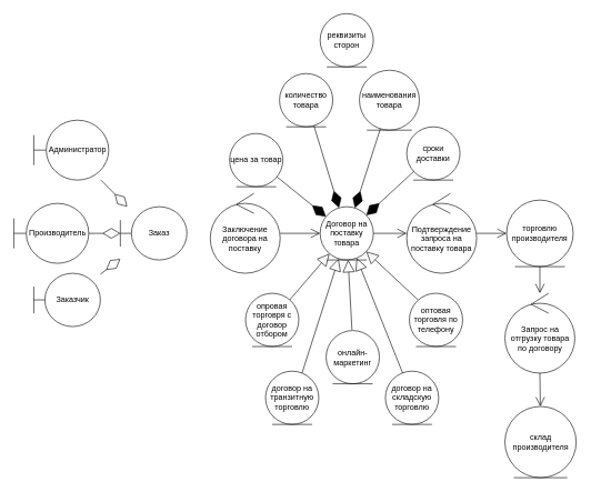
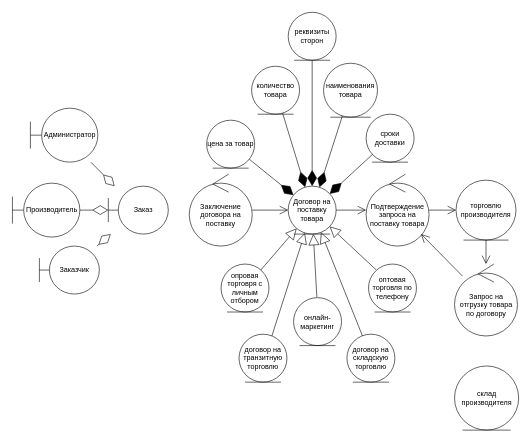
  <mxCell id="0" />
  <mxCell id="1" parent="0" />
  <mxCell id="2" value="Подтверждение запроса на поставку товара" style="ellipse;shape=umlControl;whiteSpace=wrap;html=1;" vertex="1" parent="1"><mxGeometry x="610" y="290" width="105" height="120" as="geometry" /></mxCell>
  <mxCell id="3" value="торговлю производителя" style="ellipse;shape=umlEntity;whiteSpace=wrap;html=1;" vertex="1" parent="1"><mxGeometry x="760" y="300" width="100" height="100" as="geometry" /></mxCell>
  <mxCell id="4" value="" style="endArrow=open;endFill=1;endSize=12;html=1;" edge="1" parent="1" source="28" target="2"><mxGeometry width="160" relative="1" as="geometry"><mxPoint x="550" y="460" as="sourcePoint" /><mxPoint x="710" y="460" as="targetPoint" /></mxGeometry></mxCell>
  <mxCell id="5" value="" style="endArrow=open;endFill=1;endSize=12;html=1;" edge="1" parent="1" source="2" target="3"><mxGeometry width="160" relative="1" as="geometry"><mxPoint x="590" y="360" as="sourcePoint" /><mxPoint x="620" y="360" as="targetPoint" /></mxGeometry></mxCell>
  <mxCell id="6" value="Заключение договора на поставку" style="ellipse;shape=umlControl;whiteSpace=wrap;html=1;" vertex="1" parent="1"><mxGeometry x="315" y="290" width="105" height="120" as="geometry" /></mxCell>
  <mxCell id="7" value="" style="endArrow=open;endFill=1;endSize=12;html=1;" edge="1" parent="1" source="6" target="28"><mxGeometry width="160" relative="1" as="geometry"><mxPoint x="280" y="365" as="sourcePoint" /><mxPoint x="325" y="365" as="targetPoint" /></mxGeometry></mxCell>
  <mxCell id="8" value="" style="endArrow=block;endSize=16;endFill=0;html=1;" edge="1" parent="1" target="28"><mxGeometry width="160" relative="1" as="geometry"><mxPoint x="452.797" y="560" as="sourcePoint" /><mxPoint x="240" y="325" as="targetPoint" /></mxGeometry></mxCell>
  <mxCell id="9" value="" style="endArrow=block;endSize=16;endFill=0;html=1;" edge="1" parent="1" target="28"><mxGeometry width="160" relative="1" as="geometry"><mxPoint x="604.004" y="560" as="sourcePoint" /><mxPoint x="250" y="335" as="targetPoint" /></mxGeometry></mxCell>
  <mxCell id="10" value="" style="endArrow=block;endSize=16;endFill=0;html=1;" edge="1" parent="1" target="28"><mxGeometry width="160" relative="1" as="geometry"><mxPoint x="434.286" y="450" as="sourcePoint" /><mxPoint x="524.516" y="320" as="targetPoint" /></mxGeometry></mxCell>
  <mxCell id="11" value="" style="endArrow=block;endSize=16;endFill=0;html=1;" edge="1" parent="1" target="28"><mxGeometry width="160" relative="1" as="geometry"><mxPoint x="527.818" y="495" as="sourcePoint" /><mxPoint x="503.333" y="400" as="targetPoint" /></mxGeometry></mxCell>
  <mxCell id="12" value="" style="endArrow=block;endSize=16;endFill=0;html=1;" edge="1" parent="1" target="28"><mxGeometry width="160" relative="1" as="geometry"><mxPoint x="627.119" y="450" as="sourcePoint" /><mxPoint x="536" y="400" as="targetPoint" /></mxGeometry></mxCell>
  <mxCell id="13" value="склад производителя" style="ellipse;shape=umlEntity;whiteSpace=wrap;html=1;" vertex="1" parent="1"><mxGeometry x="757.5" y="610" width="107" height="107" as="geometry" /></mxCell>
  <mxCell id="14" value="Запрос на отгрузку товара по договору" style="ellipse;shape=umlControl;whiteSpace=wrap;html=1;" vertex="1" parent="1"><mxGeometry x="757.5" y="440" width="105" height="120" as="geometry" /></mxCell>
  <mxCell id="15" value="" style="endArrow=open;endFill=1;endSize=12;html=1;" edge="1" parent="1" source="3" target="14"><mxGeometry width="160" relative="1" as="geometry"><mxPoint x="725" y="360" as="sourcePoint" /><mxPoint x="770" y="360" as="targetPoint" /></mxGeometry></mxCell>
- <mxCell id="16" value="" style="endArrow=open;endFill=1;endSize=12;html=1;" edge="1" parent="1" source="14" target="13"><mxGeometry width="160" relative="1" as="geometry"><mxPoint x="735" y="370" as="sourcePoint" /><mxPoint x="780" y="370" as="targetPoint" /></mxGeometry></mxCell>
+ <mxCell id="16" value="" style="endArrow=open;endFill=1;endSize=12;html=1;" edge="1" parent="1" source="14" target="2"><mxGeometry width="160" relative="1" as="geometry"><mxPoint x="735" y="370" as="sourcePoint" /><mxPoint x="780" y="370" as="targetPoint" /></mxGeometry></mxCell>
  <mxCell id="17" value="цена за товар" style="ellipse;shape=umlEntity;whiteSpace=wrap;html=1;" vertex="1" parent="1"><mxGeometry x="344" y="200" width="80" height="80" as="geometry" /></mxCell>
  <mxCell id="18" value="количество товара" style="ellipse;shape=umlEntity;whiteSpace=wrap;html=1;" vertex="1" parent="1"><mxGeometry x="419" y="110" width="80" height="80" as="geometry" /></mxCell>
  <mxCell id="19" value="наименования товара" style="ellipse;shape=umlEntity;whiteSpace=wrap;html=1;" vertex="1" parent="1"><mxGeometry x="539" y="105" width="90" height="90" as="geometry" /></mxCell>
  <mxCell id="20" value="сроки доставки" style="ellipse;shape=umlEntity;whiteSpace=wrap;html=1;" vertex="1" parent="1"><mxGeometry x="610" y="190" width="80" height="80" as="geometry" /></mxCell>
  <mxCell id="21" value="" style="endArrow=diamondThin;endFill=1;endSize=24;html=1;" edge="1" parent="1" source="17" target="28"><mxGeometry width="160" relative="1" as="geometry"><mxPoint x="440" y="780" as="sourcePoint" /><mxPoint x="600" y="780" as="targetPoint" /></mxGeometry></mxCell>
  <mxCell id="22" value="" style="endArrow=diamondThin;endFill=1;endSize=24;html=1;" edge="1" parent="1" source="18" target="28"><mxGeometry width="160" relative="1" as="geometry"><mxPoint x="456.962" y="269.547" as="sourcePoint" /><mxPoint x="503.333" y="320" as="targetPoint" /></mxGeometry></mxCell>
  <mxCell id="23" value="" style="endArrow=diamondThin;endFill=1;endSize=24;html=1;" edge="1" parent="1" source="19" target="28"><mxGeometry width="160" relative="1" as="geometry"><mxPoint x="466.962" y="279.547" as="sourcePoint" /><mxPoint x="513.333" y="330" as="targetPoint" /></mxGeometry></mxCell>
  <mxCell id="24" value="" style="endArrow=diamondThin;endFill=1;endSize=24;html=1;" edge="1" parent="1" source="20" target="28"><mxGeometry width="160" relative="1" as="geometry"><mxPoint x="476.962" y="289.547" as="sourcePoint" /><mxPoint x="523.333" y="340" as="targetPoint" /></mxGeometry></mxCell>
  <mxCell id="25" value="реквизиты сторон" style="ellipse;shape=umlEntity;whiteSpace=wrap;html=1;" vertex="1" parent="1"><mxGeometry x="480" y="20" width="80" height="80" as="geometry" /></mxCell>
+ <mxCell id="26" value="" style="endArrow=diamondThin;endFill=1;endSize=24;html=1;" edge="1" parent="1" source="25" target="28"><mxGeometry width="160" relative="1" as="geometry"><mxPoint x="499.701" y="198.806" as="sourcePoint" /><mxPoint x="540" y="320" as="targetPoint" /></mxGeometry></mxCell>
  <mxCell id="27" value="Заказ" style="shape=umlBoundary;whiteSpace=wrap;html=1;" vertex="1" parent="1"><mxGeometry x="180" y="310" width="100" height="80" as="geometry" /></mxCell>
  <mxCell id="28" value="Договор на поставку товара" style="ellipse;shape=umlEntity;whiteSpace=wrap;html=1;" vertex="1" parent="1"><mxGeometry x="480" y="310" width="80" height="80" as="geometry" /></mxCell>
  <mxCell id="29" value="Администратор" style="shape=umlBoundary;whiteSpace=wrap;html=1;" vertex="1" parent="1"><mxGeometry x="50" y="180" width="112.5" height="90" as="geometry" /></mxCell>
- <mxCell id="30" value="Заказчик" style="shape=umlBoundary;whiteSpace=wrap;html=1;" vertex="1" parent="1"><mxGeometry x="50" y="410" width="100" height="80" as="geometry" /></mxCell>
+ <mxCell id="30" value="Заказчик" style="shape=umlBoundary;whiteSpace=wrap;html=1;" vertex="1" parent="1"><mxGeometry x="65" y="410" width="100" height="80" as="geometry" /></mxCell>
  <mxCell id="31" value="Производитель" style="shape=umlBoundary;whiteSpace=wrap;html=1;" vertex="1" parent="1"><mxGeometry x="20" y="305" width="112.5" height="90" as="geometry" /></mxCell>
  <mxCell id="32" value="" style="endArrow=diamondThin;endFill=0;endSize=24;html=1;" edge="1" parent="1" source="31" target="27"><mxGeometry width="160" relative="1" as="geometry"><mxPoint x="410" y="480" as="sourcePoint" /><mxPoint x="570" y="480" as="targetPoint" /></mxGeometry></mxCell>
  <mxCell id="33" value="" style="endArrow=diamondThin;endFill=0;endSize=24;html=1;" edge="1" parent="1" source="30" target="27"><mxGeometry width="160" relative="1" as="geometry"><mxPoint x="122.5" y="360" as="sourcePoint" /><mxPoint x="190" y="360" as="targetPoint" /></mxGeometry></mxCell>
  <mxCell id="34" value="" style="endArrow=diamondThin;endFill=0;endSize=24;html=1;" edge="1" parent="1" source="29" target="27"><mxGeometry width="160" relative="1" as="geometry"><mxPoint x="160" y="421.538" as="sourcePoint" /><mxPoint x="190" y="398.462" as="targetPoint" /></mxGeometry></mxCell>
- <mxCell id="35" value="опровая торговря с договор отбором" style="ellipse;shape=umlEntity;whiteSpace=wrap;html=1;" vertex="1" parent="1"><mxGeometry x="368" y="440" width="80" height="80" as="geometry" /></mxCell>
+ <mxCell id="35" value="опровая торговря с личным отбором" style="ellipse;shape=umlEntity;whiteSpace=wrap;html=1;" vertex="1" parent="1"><mxGeometry x="368" y="440" width="80" height="80" as="geometry" /></mxCell>
  <mxCell id="36" value="договор на транзитную торговлю" style="ellipse;shape=umlEntity;whiteSpace=wrap;html=1;" vertex="1" parent="1"><mxGeometry x="398" y="557" width="80" height="80" as="geometry" /></mxCell>
  <mxCell id="37" value="онлайн-маркетинг" style="ellipse;shape=umlEntity;whiteSpace=wrap;html=1;" vertex="1" parent="1"><mxGeometry x="489" y="496" width="80" height="80" as="geometry" /></mxCell>
  <mxCell id="38" value="договор на складскую торговлю" style="ellipse;shape=umlEntity;whiteSpace=wrap;html=1;" vertex="1" parent="1"><mxGeometry x="578" y="557" width="80" height="80" as="geometry" /></mxCell>
  <mxCell id="39" value="оптовая торговля по телефону" style="ellipse;shape=umlEntity;whiteSpace=wrap;html=1;" vertex="1" parent="1"><mxGeometry x="614" y="440" width="80" height="80" as="geometry" /></mxCell>
